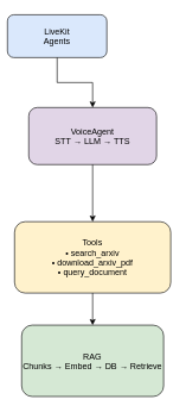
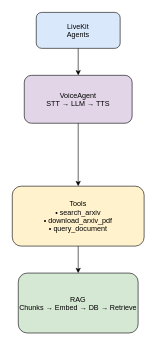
  <mxCell id="0" />
  <mxCell id="1" parent="0" />
- <mxCell id="2" value="LiveKit&#10;Agents" style="rounded=1;fillColor=#dae8fc" vertex="1" parent="1"><mxGeometry x="10" y="20" width="140" height="60" as="geometry" /></mxCell>
- <mxCell id="3" value="VoiceAgent&#10;STT → LLM → TTS" style="rounded=1;fillColor=#e1d5e7" vertex="1" parent="1"><mxGeometry x="40" y="150" width="180" height="80" as="geometry" /></mxCell>
+ <mxCell id="2" value="LiveKit&#10;Agents" style="rounded=1;fillColor=#dae8fc" vertex="1" parent="1"><mxGeometry x="60" y="20" width="140" height="60" as="geometry" /></mxCell>
+ <mxCell id="3" value="VoiceAgent&#10;STT → LLM → TTS" style="rounded=1;fillColor=#e1d5e7" vertex="1" parent="1"><mxGeometry x="40" y="125" width="180" height="80" as="geometry" /></mxCell>
  <mxCell id="4" value="Tools&#10;• search_arxiv&#10;• download_arxiv_pdf&#10;• query_document" style="rounded=1;fillColor=#fff2cc" vertex="1" parent="1"><mxGeometry x="20" y="310" width="220" height="100" as="geometry" /></mxCell>
  <mxCell id="5" value="RAG&#10;Chunks → Embed → DB → Retrieve" style="rounded=1;fillColor=#d5e8d4" vertex="1" parent="1"><mxGeometry x="30" y="455" width="200" height="100" as="geometry" /></mxCell>
  <mxCell id="6" style="edgeStyle=orthogonalEdgeStyle;rounded=0;" edge="1" parent="1" source="2" target="3"><mxGeometry relative="1" as="geometry" /></mxCell>
  <mxCell id="7" style="edgeStyle=orthogonalEdgeStyle;rounded=0;" edge="1" parent="1" source="3" target="4"><mxGeometry relative="1" as="geometry" /></mxCell>
  <mxCell id="8" style="edgeStyle=orthogonalEdgeStyle;rounded=0;" edge="1" parent="1" source="4" target="5"><mxGeometry relative="1" as="geometry" /></mxCell>
